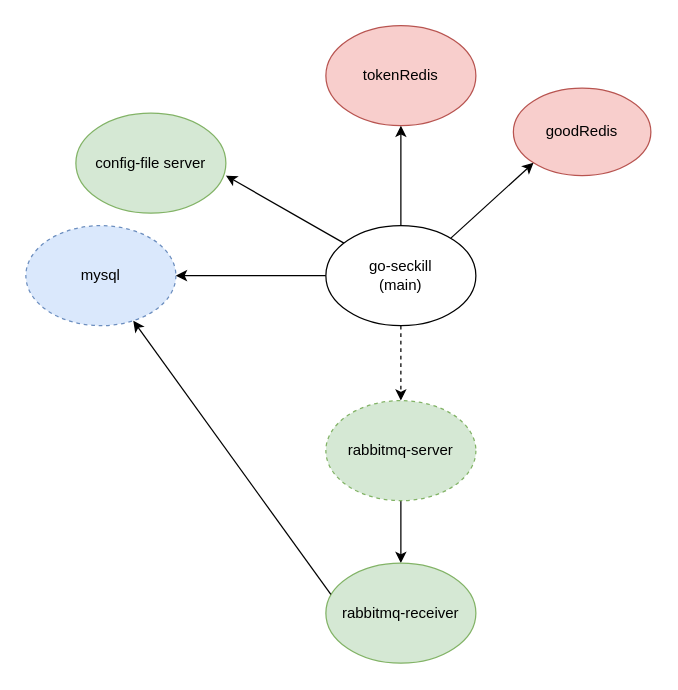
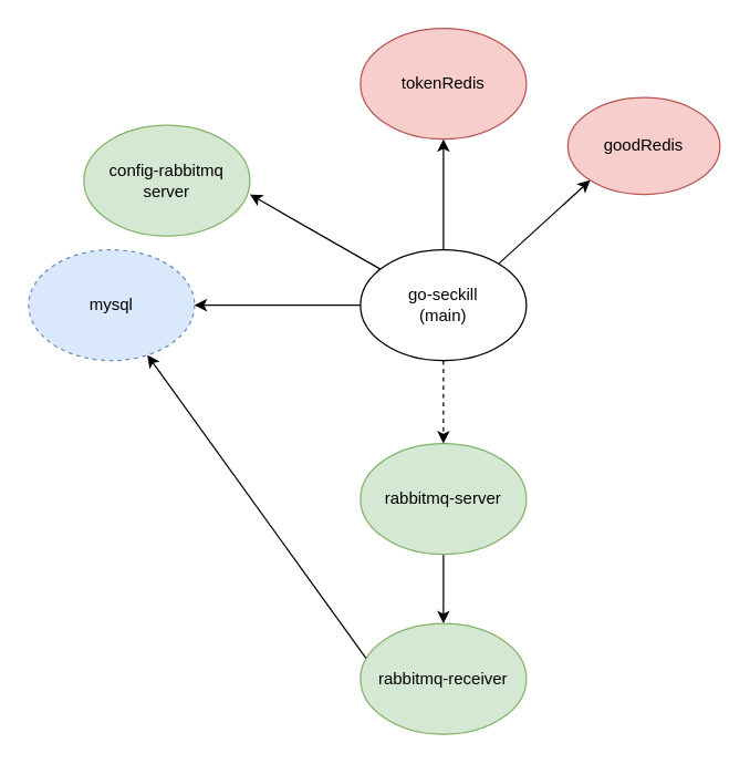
  <mxCell id="0" />
  <mxCell id="1" parent="0" />
  <mxCell id="2" value="&lt;div&gt;tokenRedis&lt;/div&gt;" style="ellipse;whiteSpace=wrap;html=1;fillColor=#f8cecc;strokeColor=#b85450;" parent="1" vertex="1"><mxGeometry x="260" y="20" width="120" height="80" as="geometry" /></mxCell>
  <mxCell id="3" value="&lt;div&gt;goodRedis&lt;/div&gt;" style="ellipse;whiteSpace=wrap;html=1;fillColor=#f8cecc;strokeColor=#b85450;" parent="1" vertex="1"><mxGeometry x="410" y="70" width="110" height="70" as="geometry" /></mxCell>
  <mxCell id="4" value="mysql" style="ellipse;whiteSpace=wrap;html=1;fillColor=#dae8fc;strokeColor=#6c8ebf;dashed=1;" parent="1" vertex="1"><mxGeometry x="20" y="180" width="120" height="80" as="geometry" /></mxCell>
  <mxCell id="5" style="edgeStyle=orthogonalEdgeStyle;rounded=0;orthogonalLoop=1;jettySize=auto;html=1;entryX=0.5;entryY=0;entryDx=0;entryDy=0;" parent="1" source="6" target="7" edge="1"><mxGeometry relative="1" as="geometry" /></mxCell>
- <mxCell id="6" value="rabbitmq-server" style="ellipse;whiteSpace=wrap;html=1;fillColor=#d5e8d4;strokeColor=#82b366;dashed=1;" parent="1" vertex="1"><mxGeometry x="260" y="320" width="120" height="80" as="geometry" /></mxCell>
+ <mxCell id="6" value="rabbitmq-server" style="ellipse;whiteSpace=wrap;html=1;fillColor=#d5e8d4;strokeColor=#82b366;" parent="1" vertex="1"><mxGeometry x="260" y="320" width="120" height="80" as="geometry" /></mxCell>
  <mxCell id="7" value="rabbitmq-receiver" style="ellipse;whiteSpace=wrap;html=1;fillColor=#d5e8d4;strokeColor=#82b366;" parent="1" vertex="1"><mxGeometry x="260" y="450" width="120" height="80" as="geometry" /></mxCell>
  <mxCell id="8" style="edgeStyle=orthogonalEdgeStyle;rounded=0;orthogonalLoop=1;jettySize=auto;html=1;entryX=1;entryY=0.5;entryDx=0;entryDy=0;" parent="1" source="11" target="4" edge="1"><mxGeometry relative="1" as="geometry" /></mxCell>
  <mxCell id="9" style="edgeStyle=orthogonalEdgeStyle;rounded=0;orthogonalLoop=1;jettySize=auto;html=1;entryX=0.5;entryY=1;entryDx=0;entryDy=0;" parent="1" source="11" target="2" edge="1"><mxGeometry relative="1" as="geometry" /></mxCell>
  <mxCell id="10" style="edgeStyle=orthogonalEdgeStyle;rounded=0;orthogonalLoop=1;jettySize=auto;html=1;exitX=0.5;exitY=1;exitDx=0;exitDy=0;dashed=1;" parent="1" source="11" target="6" edge="1"><mxGeometry relative="1" as="geometry" /></mxCell>
  <mxCell id="11" value="&lt;div&gt;go-seckill&lt;/div&gt;&lt;div&gt;(main)&lt;br&gt;&lt;/div&gt;" style="ellipse;whiteSpace=wrap;html=1;" parent="1" vertex="1"><mxGeometry x="260" y="180" width="120" height="80" as="geometry" /></mxCell>
  <mxCell id="12" value="" style="endArrow=classic;html=1;entryX=0;entryY=1;entryDx=0;entryDy=0;" parent="1" target="3" edge="1"><mxGeometry width="50" height="50" relative="1" as="geometry"><mxPoint x="360" y="190" as="sourcePoint" /><mxPoint x="410" y="140" as="targetPoint" /></mxGeometry></mxCell>
  <mxCell id="13" value="" style="endArrow=classic;html=1;exitX=0.033;exitY=0.313;exitDx=0;exitDy=0;exitPerimeter=0;" parent="1" source="7" target="4" edge="1"><mxGeometry width="50" height="50" relative="1" as="geometry"><mxPoint x="210" y="420" as="sourcePoint" /><mxPoint x="110" y="260" as="targetPoint" /></mxGeometry></mxCell>
  <mxCell id="14" value="" style="endArrow=classic;html=1;" edge="1" parent="1" source="11"><mxGeometry width="50" height="50" relative="1" as="geometry"><mxPoint x="160" y="150" as="sourcePoint" /><mxPoint x="180" y="140" as="targetPoint" /></mxGeometry></mxCell>
- <mxCell id="15" value="config-file server" style="ellipse;whiteSpace=wrap;html=1;fillColor=#d5e8d4;strokeColor=#82b366;" vertex="1" parent="1"><mxGeometry x="60" y="90" width="120" height="80" as="geometry" /></mxCell>
+ <mxCell id="15" value="config-rabbitmq server" style="ellipse;whiteSpace=wrap;html=1;fillColor=#d5e8d4;strokeColor=#82b366;" vertex="1" parent="1"><mxGeometry x="60" y="90" width="120" height="80" as="geometry" /></mxCell>
